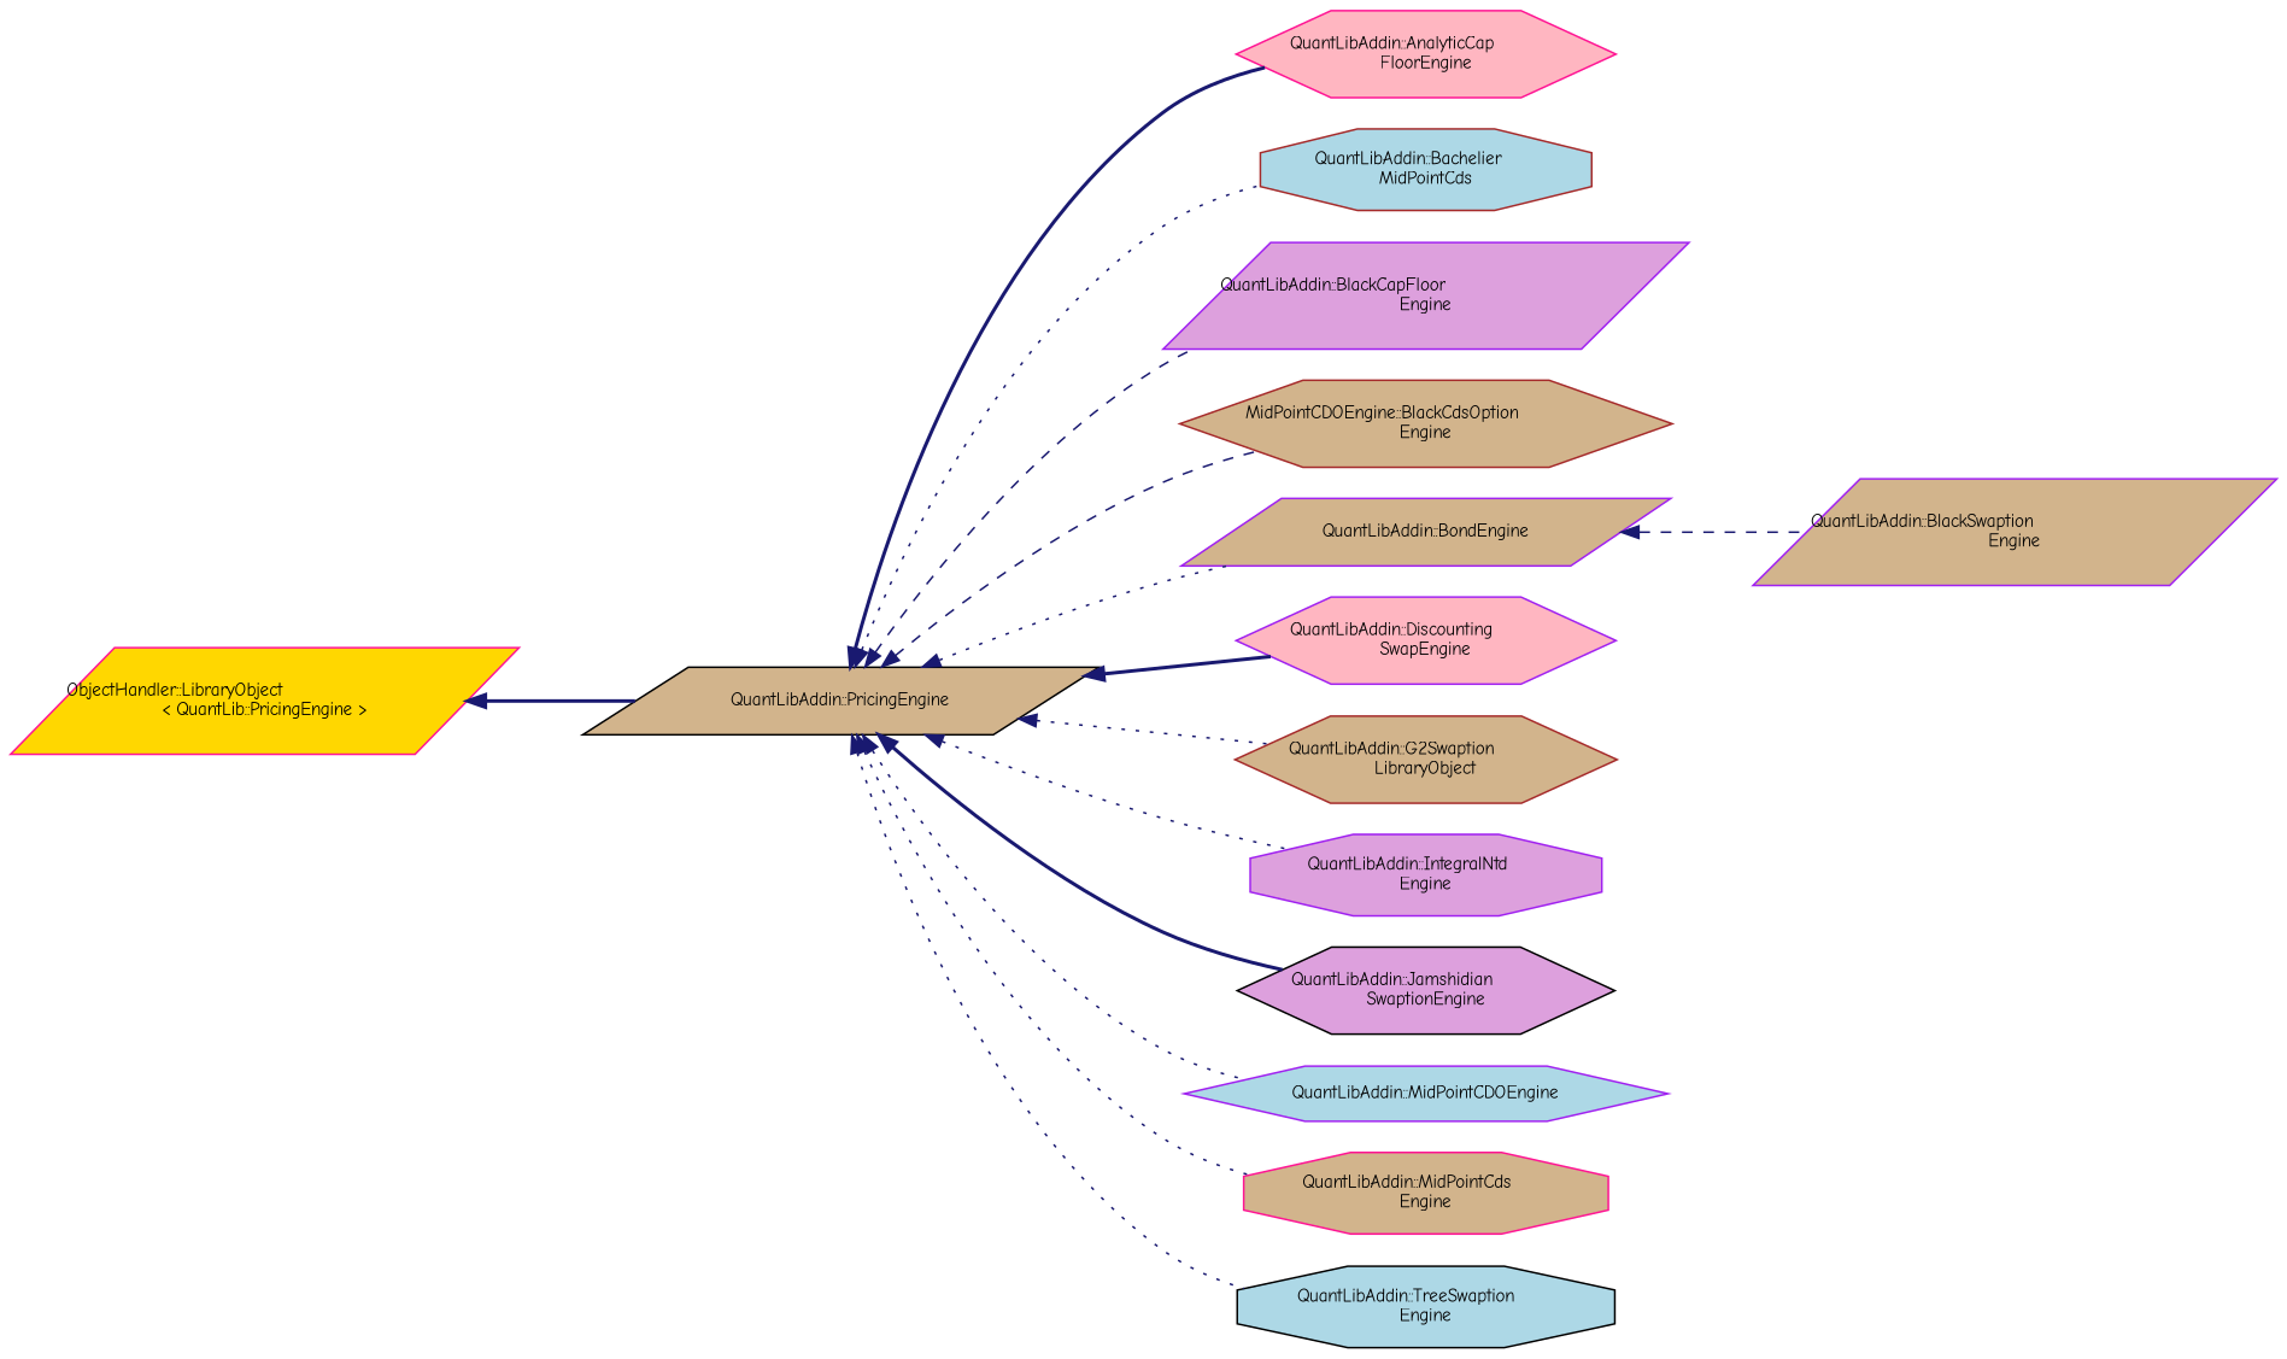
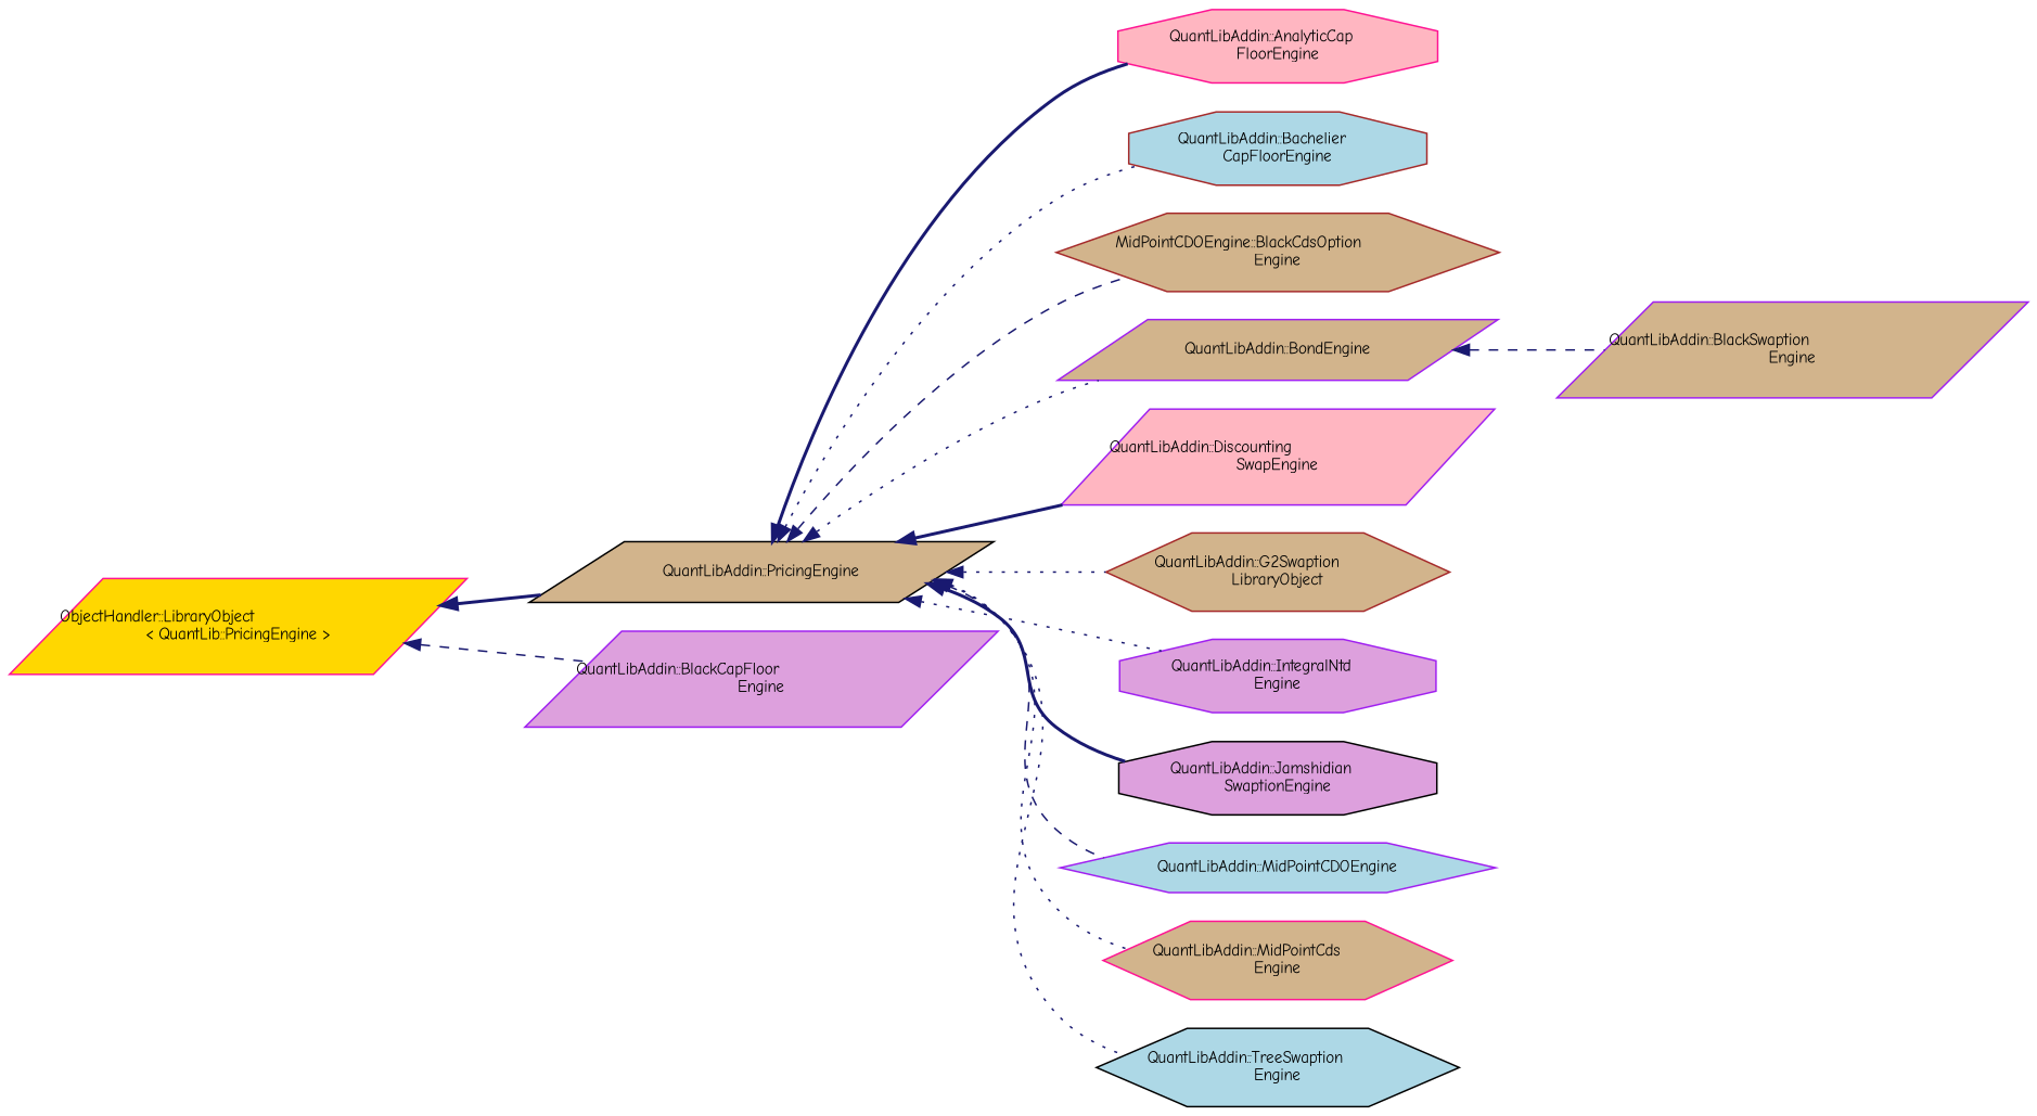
  digraph {
    fontname="Comic Neue"
    rankdir=LR
    node [color=purple fillcolor=tan fontname="Comic Neue" fontsize=10 shape=parallelogram style=filled]
    edge [color=midnightblue dir=back fontname="Comic Neue" fontsize=10 labelfontname=Helvetica labelfontsize=10 style=dotted]
    n1 [color=black fontcolor=black height=0.2 label="QuantLibAddin::PricingEngine" width=0.4]
-   n2 [color=deeppink fillcolor=lightpink height=0.2 label="QuantLibAddin::AnalyticCap\lFloorEngine" shape=hexagon width=0.4]
-   n3 [color=brown fillcolor=lightblue height=0.2 label="QuantLibAddin::Bachelier\lMidPointCds" shape=octagon width=0.4]
+   n2 [color=deeppink fillcolor=lightpink height=0.2 label="QuantLibAddin::AnalyticCap\lFloorEngine" shape=octagon width=0.4]
+   n3 [color=brown fillcolor=lightblue height=0.2 label="QuantLibAddin::Bachelier\lCapFloorEngine" shape=octagon width=0.4]
    n4 [fillcolor=plum height=0.2 label="QuantLibAddin::BlackCapFloor\lEngine" width=0.4]
    n5 [color=brown height=0.2 label="MidPointCDOEngine::BlackCdsOption\lEngine" shape=hexagon width=0.4]
    n6 [height=0.2 label="QuantLibAddin::BondEngine" width=0.4]
-   n7 [fillcolor=lightpink height=0.2 label="QuantLibAddin::Discounting\lSwapEngine" shape=hexagon width=0.4]
+   n7 [fillcolor=lightpink height=0.2 label="QuantLibAddin::Discounting\lSwapEngine" width=0.4]
    n8 [color=brown height=0.2 label="QuantLibAddin::G2Swaption\lLibraryObject" shape=hexagon width=0.4]
    n9 [fillcolor=plum height=0.2 label="QuantLibAddin::IntegralNtd\lEngine" shape=octagon width=0.4]
-   n10 [color=black fillcolor=plum height=0.2 label="QuantLibAddin::Jamshidian\lSwaptionEngine" shape=hexagon width=0.4]
+   n10 [color=black fillcolor=plum height=0.2 label="QuantLibAddin::Jamshidian\lSwaptionEngine" shape=octagon width=0.4]
    n11 [fillcolor=lightblue height=0.2 label="QuantLibAddin::MidPointCDOEngine" shape=hexagon width=0.4]
-   n12 [color=deeppink height=0.2 label="QuantLibAddin::MidPointCds\lEngine" shape=octagon width=0.4]
-   n13 [color=black fillcolor=lightblue height=0.2 label="QuantLibAddin::TreeSwaption\lEngine" shape=octagon width=0.4]
+   n12 [color=deeppink height=0.2 label="QuantLibAddin::MidPointCds\lEngine" shape=hexagon width=0.4]
+   n13 [color=black fillcolor=lightblue height=0.2 label="QuantLibAddin::TreeSwaption\lEngine" shape=hexagon width=0.4]
    n14 [height=0.2 label="QuantLibAddin::BlackSwaption\lEngine" width=0.4]
    n15 [color=deeppink fillcolor=gold height=0.2 label="ObjectHandler::LibraryObject\l\< QuantLib::PricingEngine \>" width=0.4]
    n1 -> n2 [style=bold]
    n1 -> n3
-   n1 -> n4 [style=dashed]
+   n15 -> n4 [style=dashed]
    n1 -> n5 [style=dashed]
    n1 -> n6
    n1 -> n7 [style=bold]
    n1 -> n8
    n1 -> n9
    n1 -> n10 [style=bold]
-   n1 -> n11
+   n1 -> n11 [style=dashed]
    n1 -> n12
    n1 -> n13
    n6 -> n14 [style=dashed]
    n15 -> n1 [style=bold]
  }
